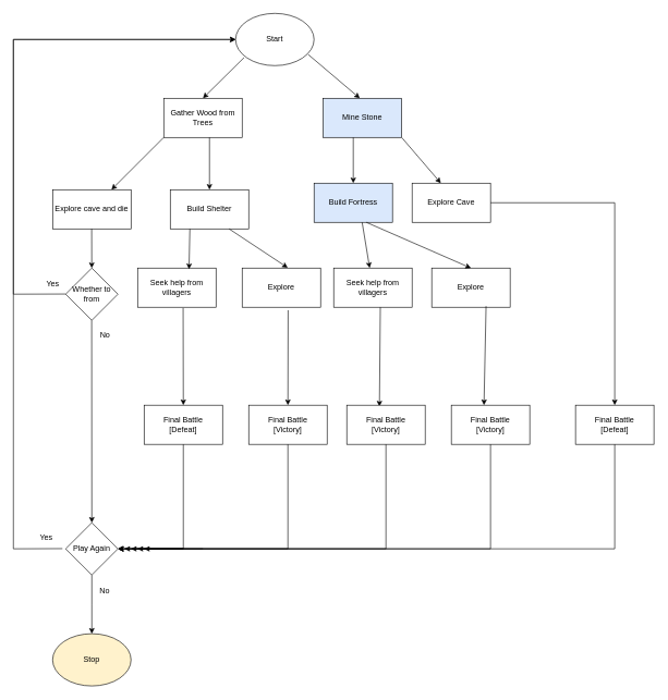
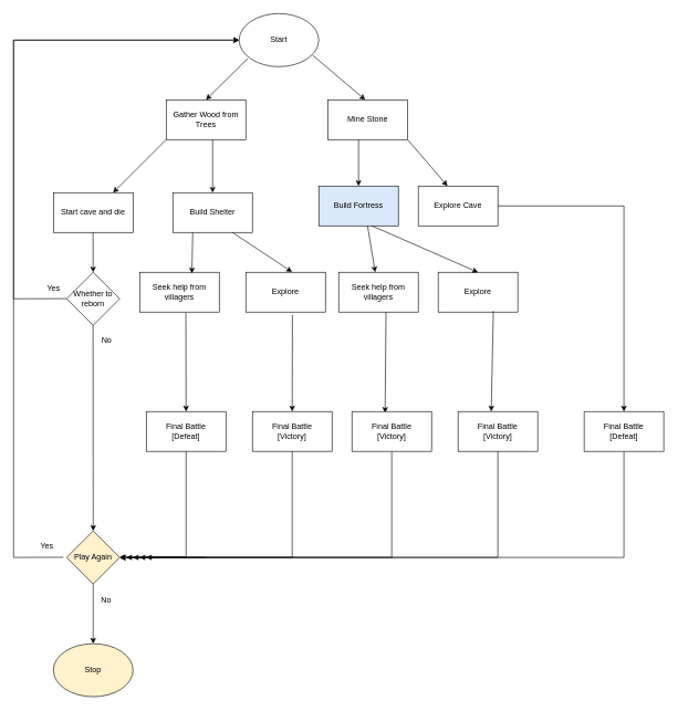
  <mxCell id="0" />
  <mxCell id="1" parent="0" />
  <mxCell id="2" value="Start" style="ellipse;whiteSpace=wrap;html=1;" vertex="1" parent="1"><mxGeometry x="360" y="20" width="120" height="80" as="geometry" /></mxCell>
  <mxCell id="3" value="" style="endArrow=classic;html=1;rounded=0;exitX=0.925;exitY=0.786;exitDx=0;exitDy=0;exitPerimeter=0;" edge="1" parent="1" source="2"><mxGeometry width="50" height="50" relative="1" as="geometry"><mxPoint x="469" y="85" as="sourcePoint" /><mxPoint x="550" y="150" as="targetPoint" /></mxGeometry></mxCell>
  <mxCell id="4" value="" style="endArrow=classic;html=1;rounded=0;exitX=0.108;exitY=0.845;exitDx=0;exitDy=0;exitPerimeter=0;" edge="1" parent="1" source="2"><mxGeometry width="50" height="50" relative="1" as="geometry"><mxPoint x="380" y="90" as="sourcePoint" /><mxPoint x="310" y="150" as="targetPoint" /><Array as="points" /></mxGeometry></mxCell>
  <mxCell id="5" value="Gather Wood from Trees" style="rounded=0;whiteSpace=wrap;html=1;" vertex="1" parent="1"><mxGeometry x="250" y="150" width="120" height="60" as="geometry" /></mxCell>
- <mxCell id="6" value="Mine Stone" style="rounded=0;whiteSpace=wrap;html=1;fillColor=#dae8fc;" vertex="1" parent="1"><mxGeometry x="494" y="150" width="120" height="60" as="geometry" /></mxCell>
+ <mxCell id="6" value="Mine Stone" style="rounded=0;whiteSpace=wrap;html=1;" vertex="1" parent="1"><mxGeometry x="494" y="150" width="120" height="60" as="geometry" /></mxCell>
  <mxCell id="7" value="" style="endArrow=classic;html=1;rounded=0;" edge="1" parent="1"><mxGeometry width="50" height="50" relative="1" as="geometry"><mxPoint x="614" y="210" as="sourcePoint" /><mxPoint x="674" y="280" as="targetPoint" /></mxGeometry></mxCell>
  <mxCell id="8" value="" style="endArrow=classic;html=1;rounded=0;" edge="1" parent="1" target="9"><mxGeometry width="50" height="50" relative="1" as="geometry"><mxPoint x="540" y="210" as="sourcePoint" /><mxPoint x="540" y="310" as="targetPoint" /></mxGeometry></mxCell>
  <mxCell id="9" value="Build Fortress" style="rounded=0;whiteSpace=wrap;html=1;fillColor=#dae8fc;" vertex="1" parent="1"><mxGeometry x="480" y="280" width="120" height="60" as="geometry" /></mxCell>
  <mxCell id="10" value="Explore Cave" style="rounded=0;whiteSpace=wrap;html=1;" vertex="1" parent="1"><mxGeometry x="630" y="280" width="120" height="60" as="geometry" /></mxCell>
  <mxCell id="11" value="" style="endArrow=classic;html=1;rounded=0;" edge="1" parent="1" target="12"><mxGeometry width="50" height="50" relative="1" as="geometry"><mxPoint x="320" y="210" as="sourcePoint" /><mxPoint x="320" y="290" as="targetPoint" /></mxGeometry></mxCell>
  <mxCell id="12" value="Build Shelter" style="rounded=0;whiteSpace=wrap;html=1;" vertex="1" parent="1"><mxGeometry x="260" y="290" width="120" height="60" as="geometry" /></mxCell>
  <mxCell id="13" value="" style="endArrow=classic;html=1;rounded=0;" edge="1" parent="1" target="14"><mxGeometry width="50" height="50" relative="1" as="geometry"><mxPoint x="250" y="210" as="sourcePoint" /><mxPoint x="160" y="290" as="targetPoint" /></mxGeometry></mxCell>
- <mxCell id="14" value="Explore cave and die" style="rounded=0;whiteSpace=wrap;html=1;" vertex="1" parent="1"><mxGeometry y="290" width="120" height="60" as="geometry" x="80" /></mxCell>
+ <mxCell id="14" value="Start cave and die" style="rounded=0;whiteSpace=wrap;html=1;" vertex="1" parent="1"><mxGeometry y="290" width="120" height="60" as="geometry" x="80" /></mxCell>
  <mxCell id="15" value="" style="endArrow=classic;html=1;rounded=0;" edge="1" parent="1" target="16"><mxGeometry width="50" height="50" relative="1" as="geometry"><mxPoint x="139.76" y="350" as="sourcePoint" /><mxPoint x="139.76" y="420" as="targetPoint" /></mxGeometry></mxCell>
- <mxCell id="16" value="Whether to from" style="rhombus;whiteSpace=wrap;html=1;" vertex="1" parent="1"><mxGeometry x="100" y="410" width="80" height="80" as="geometry" /></mxCell>
+ <mxCell id="16" value="Whether to reborn" style="rhombus;whiteSpace=wrap;html=1;" vertex="1" parent="1"><mxGeometry x="100" y="410" width="80" height="80" as="geometry" /></mxCell>
  <mxCell id="17" value="" style="endArrow=classic;html=1;rounded=0;" edge="1" parent="1"><mxGeometry width="50" height="50" relative="1" as="geometry"><mxPoint x="139.76" y="490" as="sourcePoint" /><mxPoint x="140" y="800" as="targetPoint" /></mxGeometry></mxCell>
  <mxCell id="18" value="" style="endArrow=classic;html=1;rounded=0;entryX=0;entryY=0.5;entryDx=0;entryDy=0;" edge="1" parent="1" target="2"><mxGeometry width="50" height="50" relative="1" as="geometry"><mxPoint x="100" y="449.76" as="sourcePoint" /><mxPoint x="290" y="110" as="targetPoint" /><Array as="points"><mxPoint x="20" y="450" /><mxPoint x="20" y="60" /></Array></mxGeometry></mxCell>
  <mxCell id="19" value="Yes" style="text;html=1;align=center;verticalAlign=middle;resizable=0;points=[];autosize=1;strokeColor=none;fillColor=none;" vertex="1" parent="1"><mxGeometry x="60" y="420" width="40" height="30" as="geometry" /></mxCell>
  <mxCell id="20" value="No" style="text;html=1;align=center;verticalAlign=middle;resizable=0;points=[];autosize=1;strokeColor=none;fillColor=none;" vertex="1" parent="1"><mxGeometry x="140" y="498" width="40" height="30" as="geometry" /></mxCell>
  <mxCell id="21" value="" style="edgeStyle=orthogonalEdgeStyle;rounded=0;orthogonalLoop=1;jettySize=auto;html=1;" edge="1" parent="1" source="22"><mxGeometry relative="1" as="geometry"><mxPoint x="140" y="970" as="targetPoint" /></mxGeometry></mxCell>
- <mxCell id="22" value="Play Again" style="rhombus;whiteSpace=wrap;html=1;" vertex="1" parent="1"><mxGeometry x="100" y="800" width="80" height="80" as="geometry" /></mxCell>
+ <mxCell id="22" value="Play Again" style="rhombus;whiteSpace=wrap;html=1;fillColor=#fff2cc;" vertex="1" parent="1"><mxGeometry x="100" y="800" width="80" height="80" as="geometry" /></mxCell>
  <mxCell id="23" value="" style="endArrow=classic;html=1;rounded=0;" edge="1" parent="1"><mxGeometry width="50" height="50" relative="1" as="geometry"><mxPoint x="95" y="839.71" as="sourcePoint" /><mxPoint x="360" y="60" as="targetPoint" /><Array as="points"><mxPoint x="20" y="840" /><mxPoint x="20" y="60" /></Array></mxGeometry></mxCell>
  <mxCell id="24" value="Yes" style="text;html=1;align=center;verticalAlign=middle;resizable=0;points=[];autosize=1;strokeColor=none;fillColor=none;" vertex="1" parent="1"><mxGeometry x="50" y="808" width="40" height="30" as="geometry" /></mxCell>
  <mxCell id="25" value="Stop" style="ellipse;whiteSpace=wrap;html=1;fillColor=#fff2cc;" vertex="1" parent="1"><mxGeometry y="970" width="120" height="80" as="geometry" x="80" /></mxCell>
  <mxCell id="26" value="No" style="text;html=1;strokeColor=none;fillColor=none;align=center;verticalAlign=middle;whiteSpace=wrap;rounded=0;" vertex="1" parent="1"><mxGeometry x="130" y="890" width="60" height="30" as="geometry" /></mxCell>
  <mxCell id="27" value="Seek help from villagers" style="rounded=0;whiteSpace=wrap;html=1;" vertex="1" parent="1"><mxGeometry x="210" y="410" width="120" height="60" as="geometry" /></mxCell>
  <mxCell id="28" value="Explore" style="rounded=0;whiteSpace=wrap;html=1;" vertex="1" parent="1"><mxGeometry x="370" y="410" width="120" height="60" as="geometry" /></mxCell>
  <mxCell id="29" value="Seek help from villagers" style="rounded=0;whiteSpace=wrap;html=1;" vertex="1" parent="1"><mxGeometry x="510" y="410" width="120" height="60" as="geometry" /></mxCell>
  <mxCell id="30" value="Explore" style="rounded=0;whiteSpace=wrap;html=1;" vertex="1" parent="1"><mxGeometry x="660" y="410" width="120" height="60" as="geometry" /></mxCell>
  <mxCell id="31" value="" style="endArrow=classic;html=1;rounded=0;entryX=0.656;entryY=0.029;entryDx=0;entryDy=0;entryPerimeter=0;" edge="1" parent="1" target="27"><mxGeometry width="50" height="50" relative="1" as="geometry"><mxPoint x="290" y="350" as="sourcePoint" /><mxPoint x="290" y="400" as="targetPoint" /></mxGeometry></mxCell>
  <mxCell id="32" value="" style="endArrow=classic;html=1;rounded=0;entryX=0.581;entryY=-0.008;entryDx=0;entryDy=0;entryPerimeter=0;" edge="1" parent="1" target="28"><mxGeometry width="50" height="50" relative="1" as="geometry"><mxPoint x="350" y="350" as="sourcePoint" /><mxPoint x="400" y="300" as="targetPoint" /></mxGeometry></mxCell>
  <mxCell id="33" value="" style="endArrow=classic;html=1;rounded=0;" edge="1" parent="1" target="29"><mxGeometry width="50" height="50" relative="1" as="geometry"><mxPoint x="553.58" y="340" as="sourcePoint" /><mxPoint x="553.58" y="440" as="targetPoint" /></mxGeometry></mxCell>
  <mxCell id="34" value="" style="endArrow=classic;html=1;rounded=0;entryX=0.5;entryY=0;entryDx=0;entryDy=0;" edge="1" parent="1" target="30"><mxGeometry width="50" height="50" relative="1" as="geometry"><mxPoint x="560" y="340" as="sourcePoint" /><mxPoint x="730" y="470" as="targetPoint" /></mxGeometry></mxCell>
  <mxCell id="35" value="" style="endArrow=classic;html=1;rounded=0;exitX=0.581;exitY=1.019;exitDx=0;exitDy=0;exitPerimeter=0;" edge="1" parent="1" source="27"><mxGeometry width="50" height="50" relative="1" as="geometry"><mxPoint x="280" y="500" as="sourcePoint" /><mxPoint x="280" y="620" as="targetPoint" /></mxGeometry></mxCell>
  <mxCell id="36" value="" style="endArrow=classic;html=1;rounded=0;exitX=0.586;exitY=1.075;exitDx=0;exitDy=0;exitPerimeter=0;" edge="1" parent="1" source="28"><mxGeometry width="50" height="50" relative="1" as="geometry"><mxPoint x="440" y="480" as="sourcePoint" /><mxPoint x="440" y="620" as="targetPoint" /></mxGeometry></mxCell>
  <mxCell id="37" value="" style="endArrow=classic;html=1;rounded=0;exitX=0.595;exitY=1.001;exitDx=0;exitDy=0;exitPerimeter=0;" edge="1" parent="1" source="29"><mxGeometry width="50" height="50" relative="1" as="geometry"><mxPoint x="570" y="500" as="sourcePoint" /><mxPoint x="580" y="622" as="targetPoint" /></mxGeometry></mxCell>
  <mxCell id="38" value="" style="endArrow=classic;html=1;rounded=0;exitX=0.693;exitY=0.973;exitDx=0;exitDy=0;exitPerimeter=0;" edge="1" parent="1" source="30"><mxGeometry width="50" height="50" relative="1" as="geometry"><mxPoint x="740" y="520" as="sourcePoint" /><mxPoint x="740" y="620" as="targetPoint" /></mxGeometry></mxCell>
  <mxCell id="39" value="Final Battle&lt;br&gt;[Defeat]" style="rounded=0;whiteSpace=wrap;html=1;" vertex="1" parent="1"><mxGeometry x="220" y="620" width="120" height="60" as="geometry" /></mxCell>
  <mxCell id="40" value="Final Battle&lt;br&gt;[Victory]" style="rounded=0;whiteSpace=wrap;html=1;" vertex="1" parent="1"><mxGeometry x="380" y="620" width="120" height="60" as="geometry" /></mxCell>
  <mxCell id="41" value="Final Battle&lt;br&gt;[Victory]" style="rounded=0;whiteSpace=wrap;html=1;" vertex="1" parent="1"><mxGeometry x="530" y="620" width="120" height="60" as="geometry" /></mxCell>
  <mxCell id="42" value="Final Battle&lt;br&gt;[Victory]" style="rounded=0;whiteSpace=wrap;html=1;" vertex="1" parent="1"><mxGeometry x="690" y="620" width="120" height="60" as="geometry" /></mxCell>
  <mxCell id="43" value="Final Battle&lt;br&gt;[Defeat]" style="rounded=0;whiteSpace=wrap;html=1;" vertex="1" parent="1"><mxGeometry x="880" y="620" width="120" height="60" as="geometry" /></mxCell>
  <mxCell id="44" value="" style="endArrow=classic;html=1;rounded=0;entryX=0.5;entryY=0;entryDx=0;entryDy=0;" edge="1" parent="1" target="43"><mxGeometry width="50" height="50" relative="1" as="geometry"><mxPoint x="750" y="310" as="sourcePoint" /><mxPoint x="930" y="310" as="targetPoint" /><Array as="points"><mxPoint x="940" y="310" /></Array></mxGeometry></mxCell>
  <mxCell id="45" value="" style="endArrow=classic;html=1;rounded=0;entryX=1;entryY=0.5;entryDx=0;entryDy=0;exitX=0.5;exitY=1;exitDx=0;exitDy=0;" edge="1" parent="1" source="39" target="22"><mxGeometry width="50" height="50" relative="1" as="geometry"><mxPoint x="430" y="750" as="sourcePoint" /><mxPoint x="480" y="700" as="targetPoint" /><Array as="points"><mxPoint x="280" y="840" /></Array></mxGeometry></mxCell>
  <mxCell id="46" value="" style="endArrow=classic;html=1;rounded=0;entryX=1;entryY=0.5;entryDx=0;entryDy=0;exitX=0.5;exitY=1;exitDx=0;exitDy=0;" edge="1" parent="1" source="40" target="22"><mxGeometry width="50" height="50" relative="1" as="geometry"><mxPoint x="430" y="750" as="sourcePoint" /><mxPoint x="480" y="700" as="targetPoint" /><Array as="points"><mxPoint x="440" y="840" /></Array></mxGeometry></mxCell>
  <mxCell id="47" value="" style="endArrow=classic;html=1;rounded=0;exitX=0.5;exitY=1;exitDx=0;exitDy=0;" edge="1" parent="1" source="41"><mxGeometry width="50" height="50" relative="1" as="geometry"><mxPoint x="430" y="750" as="sourcePoint" /><mxPoint x="190" y="840" as="targetPoint" /><Array as="points"><mxPoint x="590" y="840" /></Array></mxGeometry></mxCell>
  <mxCell id="48" value="" style="endArrow=classic;html=1;rounded=0;entryX=1;entryY=0.5;entryDx=0;entryDy=0;exitX=0.5;exitY=1;exitDx=0;exitDy=0;" edge="1" parent="1" source="42" target="22"><mxGeometry width="50" height="50" relative="1" as="geometry"><mxPoint x="680" y="750" as="sourcePoint" /><mxPoint x="730" y="700" as="targetPoint" /><Array as="points"><mxPoint x="750" y="840" /></Array></mxGeometry></mxCell>
  <mxCell id="49" value="" style="endArrow=classic;html=1;rounded=0;entryX=1;entryY=0.5;entryDx=0;entryDy=0;exitX=0.5;exitY=1;exitDx=0;exitDy=0;" edge="1" parent="1" source="43" target="22"><mxGeometry width="50" height="50" relative="1" as="geometry"><mxPoint x="630" y="730" as="sourcePoint" /><mxPoint x="680" y="680" as="targetPoint" /><Array as="points"><mxPoint x="940" y="840" /></Array></mxGeometry></mxCell>
  <mxCell id="50" value="" style="endArrow=classic;html=1;rounded=0;" edge="1" parent="1"><mxGeometry width="50" height="50" relative="1" as="geometry"><mxPoint x="310" y="840" as="sourcePoint" /><mxPoint x="210" y="840" as="targetPoint" /></mxGeometry></mxCell>
  <mxCell id="51" value="" style="endArrow=classic;html=1;rounded=0;" edge="1" parent="1"><mxGeometry width="50" height="50" relative="1" as="geometry"><mxPoint x="280" y="840" as="sourcePoint" /><mxPoint x="200" y="840" as="targetPoint" /></mxGeometry></mxCell>
  <mxCell id="52" value="" style="endArrow=classic;html=1;rounded=0;" edge="1" parent="1"><mxGeometry width="50" height="50" relative="1" as="geometry"><mxPoint x="280" y="840" as="sourcePoint" /><mxPoint x="220" y="840" as="targetPoint" /></mxGeometry></mxCell>
